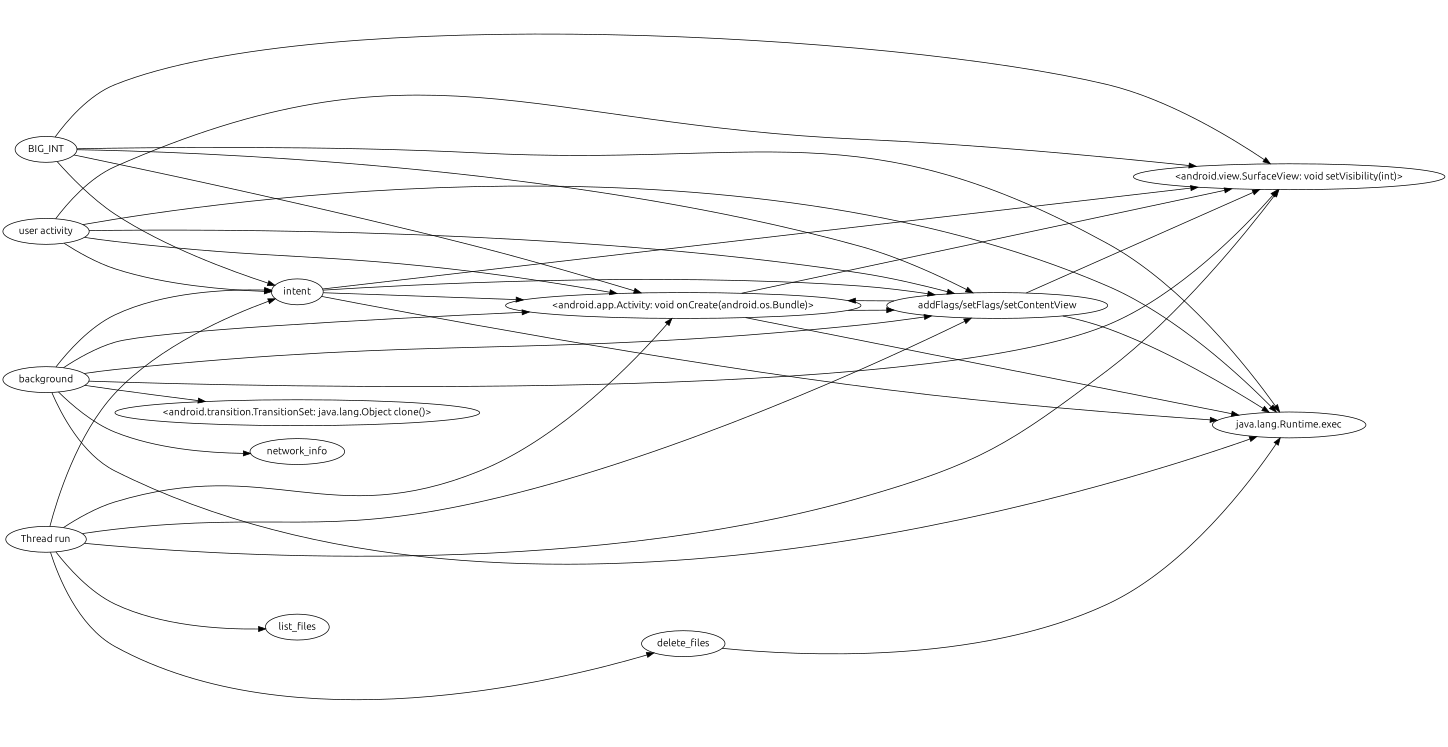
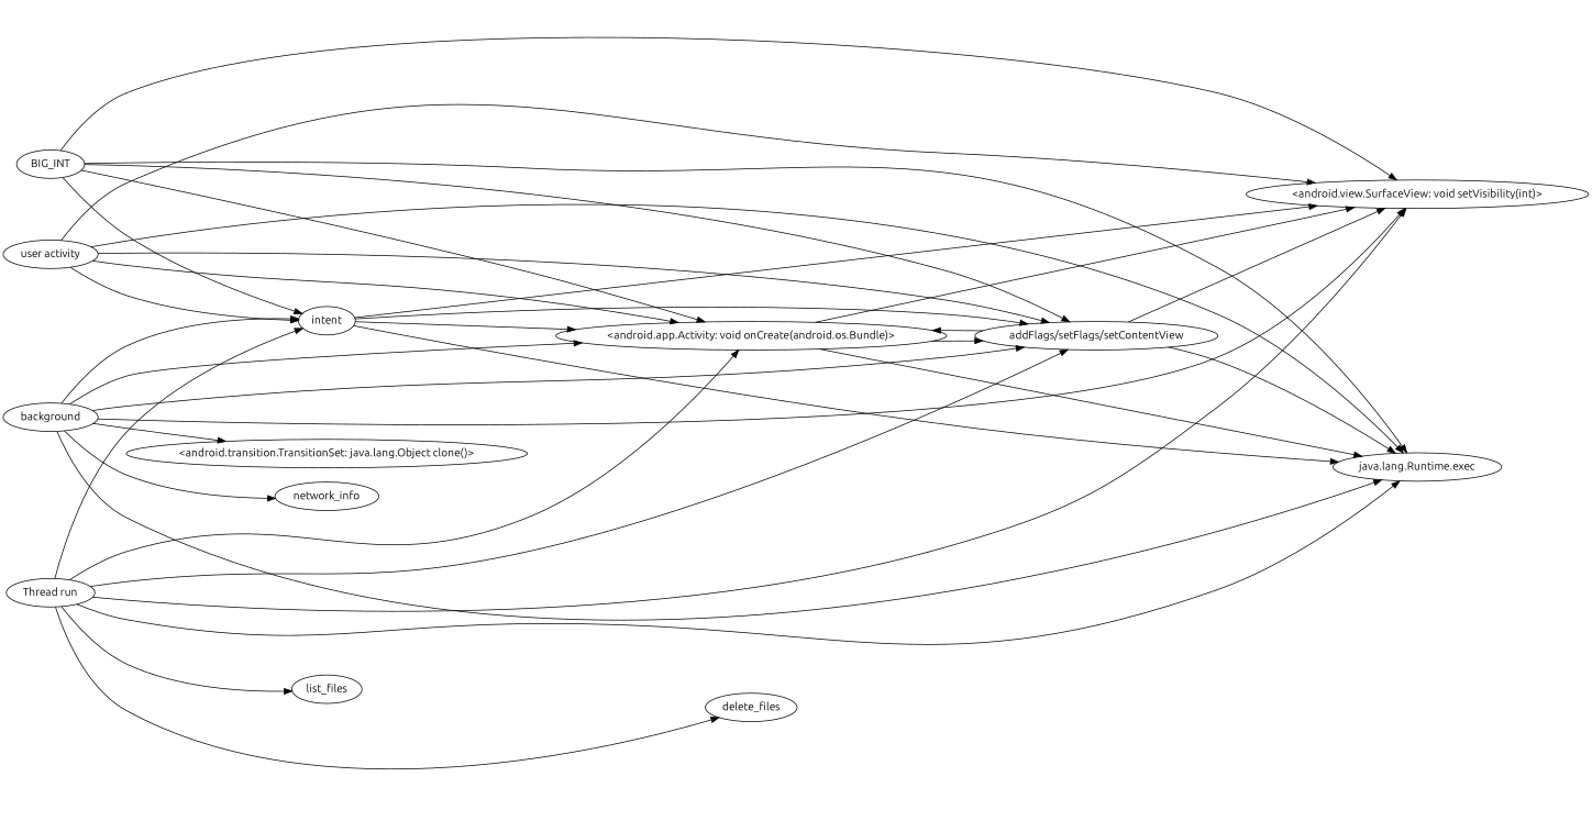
  strict digraph {
    fontname=Ubuntu
    "graph"="{}"
    rankdir=LR
    node [domain=library fontname=Ubuntu type=merged]
    edge [deps="FROM_SENSITIVE_PARENT_TO_SENSITIVE_API-CALL" fontname=Ubuntu type=DEP]
    "<android.app.Activity: void onCreate(android.os.Bundle)>" [type=SENSITIVE_METHOD]
    "<android.view.SurfaceView: void setVisibility(int)>" [type=SENSITIVE_METHOD]
    "addFlags/setFlags/setContentView"
    "java.lang.Runtime.exec"
    BIG_INT [type=CONST_INT]
    intent
    "<android.transition.TransitionSet: java.lang.Object clone()>" [type=SENSITIVE_METHOD]
    "user activity" [type=entrypoint]
    background [type=entrypoint]
    network_info
    "Thread run" [type=entrypoint]
    delete_files
    list_files
    "<android.app.Activity: void onCreate(android.os.Bundle)>" -> "<android.view.SurfaceView: void setVisibility(int)>" [deps="FROM_SENSITIVE_PARENT_TO_SENSITIVE_API-CALL-CALL"]
    "<android.app.Activity: void onCreate(android.os.Bundle)>" -> "addFlags/setFlags/setContentView"
    "<android.app.Activity: void onCreate(android.os.Bundle)>" -> "java.lang.Runtime.exec" [deps="FROM_SENSITIVE_PARENT_TO_SENSITIVE_API-CALL-DATAFLOW-CALL-CALL-CALL"]
    "addFlags/setFlags/setContentView" -> "<android.app.Activity: void onCreate(android.os.Bundle)>" [deps=DOMINATE]
    "addFlags/setFlags/setContentView" -> "<android.view.SurfaceView: void setVisibility(int)>" [deps="DOMINATE-FROM_SENSITIVE_PARENT_TO_SENSITIVE_API-CALL-CALL"]
    "addFlags/setFlags/setContentView" -> "java.lang.Runtime.exec" [deps="DOMINATE-FROM_SENSITIVE_PARENT_TO_SENSITIVE_API-CALL-DATAFLOW-CALL-CALL-CALL"]
    BIG_INT -> "<android.app.Activity: void onCreate(android.os.Bundle)>" [deps=DATAFLOW]
    BIG_INT -> "<android.view.SurfaceView: void setVisibility(int)>" [deps="DATAFLOW-FROM_SENSITIVE_PARENT_TO_SENSITIVE_API-CALL-CALL"]
    BIG_INT -> "addFlags/setFlags/setContentView" [deps=DATAFLOW]
    BIG_INT -> "java.lang.Runtime.exec" [deps="DATAFLOW-FROM_SENSITIVE_PARENT_TO_SENSITIVE_API-CALL-DATAFLOW-CALL-CALL-CALL"]
    BIG_INT -> intent [deps=DATAFLOW]
    intent -> "<android.app.Activity: void onCreate(android.os.Bundle)>" [deps="DOMINATE-DOMINATE"]
    intent -> "<android.view.SurfaceView: void setVisibility(int)>" [deps="DOMINATE-DOMINATE-FROM_SENSITIVE_PARENT_TO_SENSITIVE_API-CALL-CALL"]
    intent -> "addFlags/setFlags/setContentView" [deps=DOMINATE]
    intent -> "java.lang.Runtime.exec" [deps="DOMINATE-DOMINATE-FROM_SENSITIVE_PARENT_TO_SENSITIVE_API-CALL-DATAFLOW-CALL-CALL-CALL"]
    "user activity" -> "<android.app.Activity: void onCreate(android.os.Bundle)>" [deps="FROM_SENSITIVE_PARENT_TO_SENSITIVE_API-CALL-DOMINATE"]
    "user activity" -> "<android.view.SurfaceView: void setVisibility(int)>" [deps="FROM_SENSITIVE_PARENT_TO_SENSITIVE_API-CALL-DOMINATE-FROM_SENSITIVE_PARENT_TO_SENSITIVE_API-CALL-CALL"]
    "user activity" -> "addFlags/setFlags/setContentView"
    "user activity" -> "java.lang.Runtime.exec" [deps="FROM_SENSITIVE_PARENT_TO_SENSITIVE_API-CALL-DOMINATE-FROM_SENSITIVE_PARENT_TO_SENSITIVE_API-CALL-DATAFLOW-CALL-CALL-CALL"]
    "user activity" -> intent
    background -> "<android.app.Activity: void onCreate(android.os.Bundle)>" [deps="FROM_SENSITIVE_PARENT_TO_SENSITIVE_API-CALL-DOMINATE"]
    background -> "<android.view.SurfaceView: void setVisibility(int)>" [deps="FROM_SENSITIVE_PARENT_TO_SENSITIVE_API-CALL-DOMINATE-FROM_SENSITIVE_PARENT_TO_SENSITIVE_API-CALL-CALL"]
    background -> "addFlags/setFlags/setContentView"
    background -> "java.lang.Runtime.exec" [deps="FROM_SENSITIVE_PARENT_TO_SENSITIVE_API-CALL-DATAFLOW-CALL-CALL-CALL"]
    background -> intent
    background -> "<android.transition.TransitionSet: java.lang.Object clone()>" [deps=FROM_SENSITIVE_PARENT_TO_SENSITIVE_API]
    background -> network_info
    "Thread run" -> "<android.app.Activity: void onCreate(android.os.Bundle)>" [deps="FROM_SENSITIVE_PARENT_TO_SENSITIVE_API-CALL-DOMINATE"]
    "Thread run" -> "<android.view.SurfaceView: void setVisibility(int)>" [deps="FROM_SENSITIVE_PARENT_TO_SENSITIVE_API-CALL-DOMINATE-FROM_SENSITIVE_PARENT_TO_SENSITIVE_API-CALL-CALL"]
    "Thread run" -> "addFlags/setFlags/setContentView"
-   delete_files -> "java.lang.Runtime.exec"
+   "Thread run" -> "java.lang.Runtime.exec"
    "Thread run" -> intent
    "Thread run" -> delete_files [deps="FROM_SENSITIVE_PARENT_TO_SENSITIVE_API-CALL-CALL"]
    "Thread run" -> list_files [deps="FROM_SENSITIVE_PARENT_TO_SENSITIVE_API-CALL-CALL"]
  }
